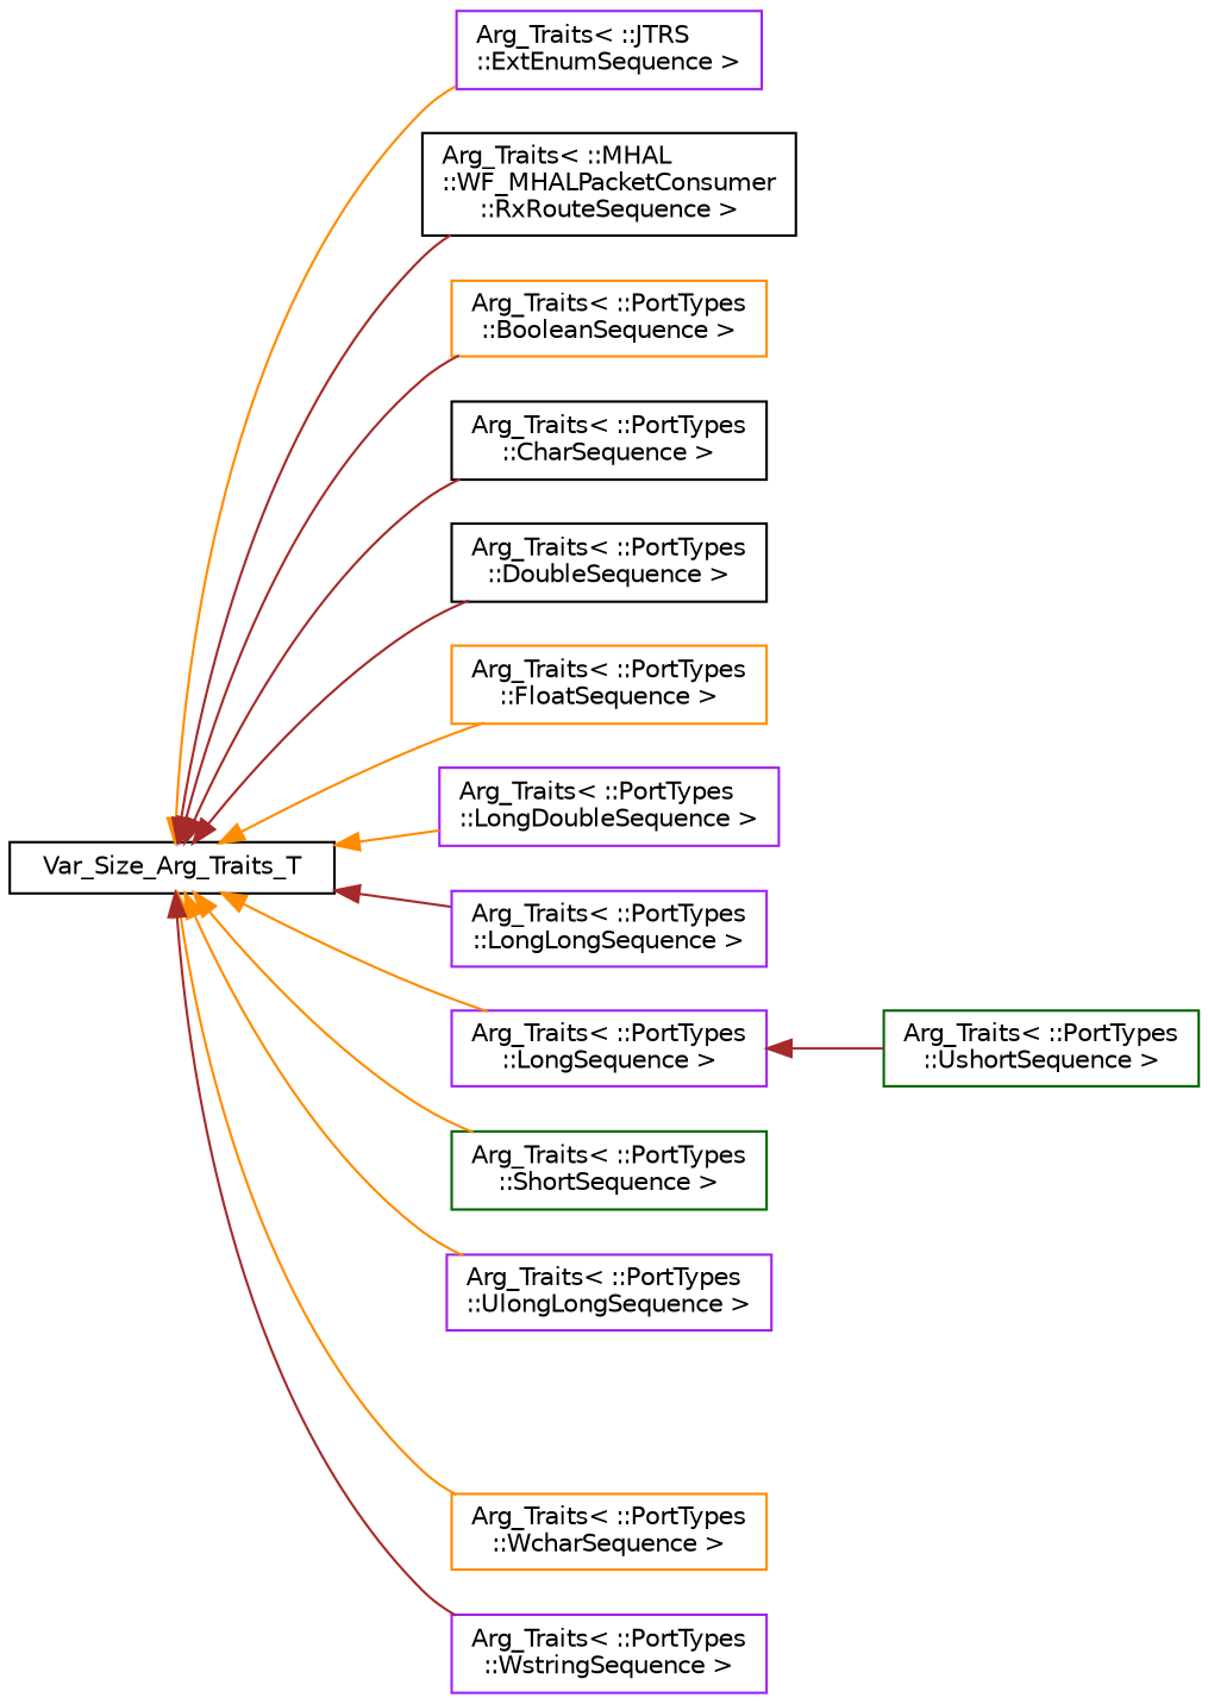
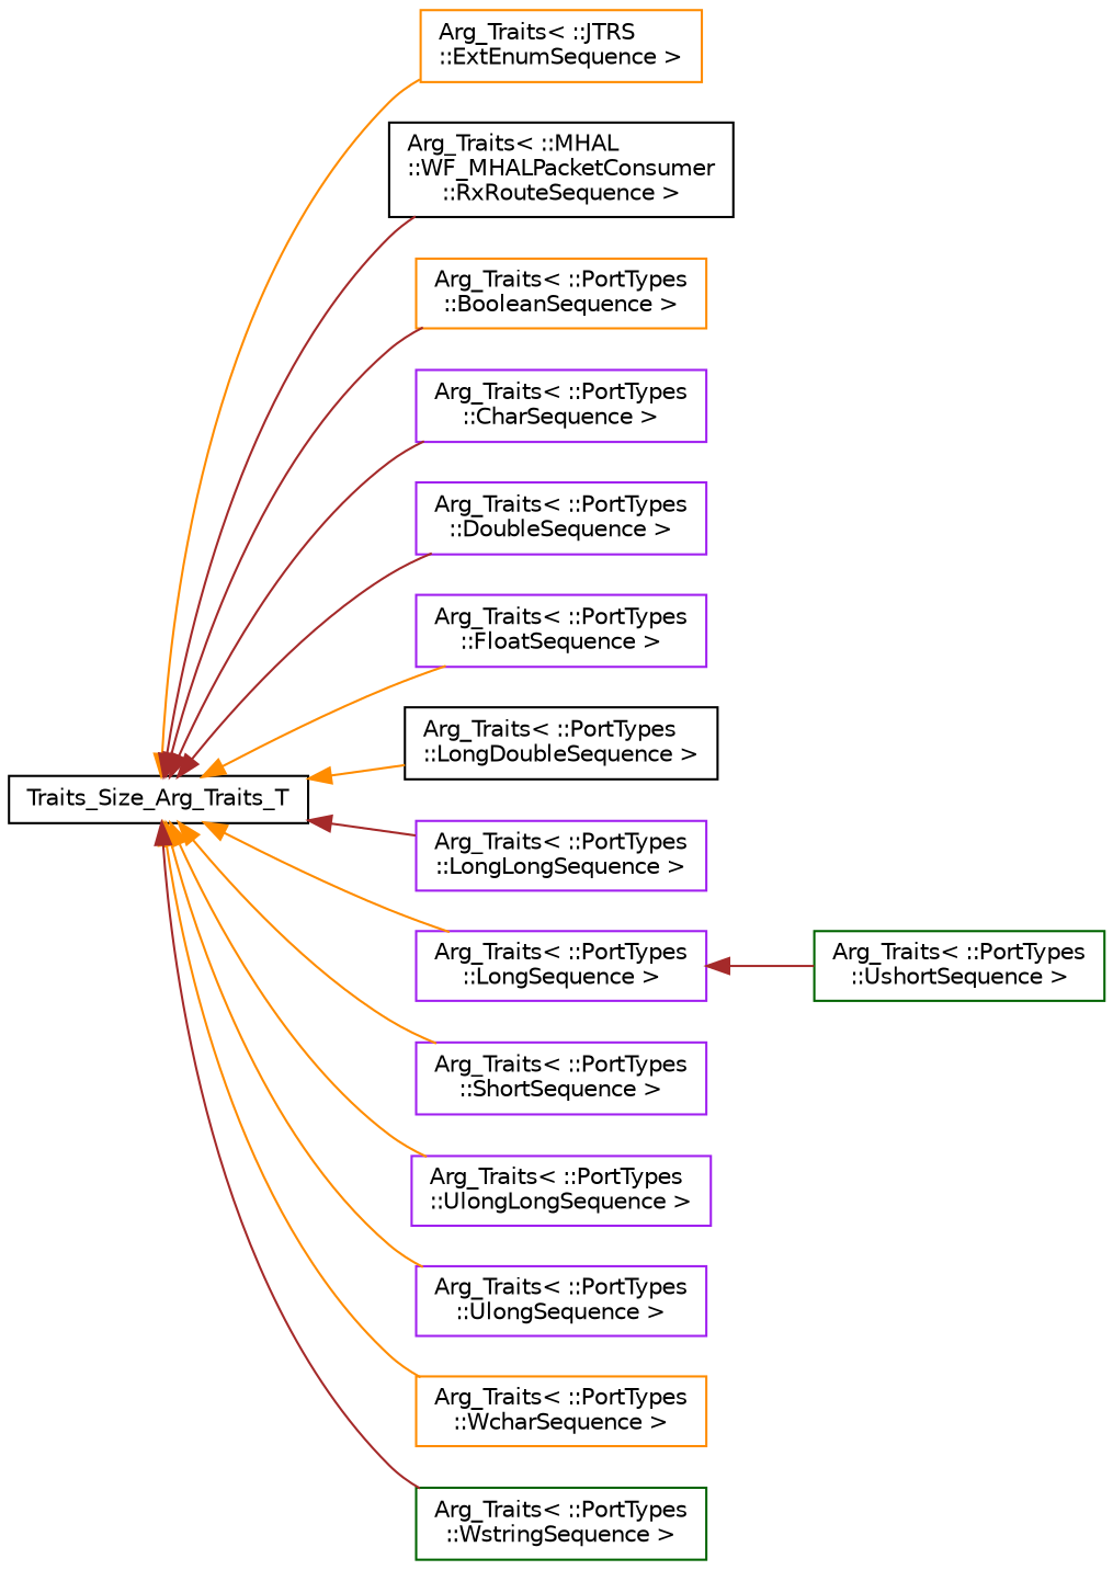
  digraph {
    rankdir=LR
    node [color=purple fillcolor=white fontname=Helvetica fontsize=10 shape=record style=filled]
    edge [color=darkorange dir=back fontname=Helvetica fontsize=10 labelfontname=Helvetica labelfontsize=10 style=solid]
-   n1 [color=black height=0.2 label=Var_Size_Arg_Traits_T width=0.4]
-   n2 [height=0.2 label="Arg_Traits\< ::JTRS\l::ExtEnumSequence \>" width=0.4]
+   n1 [color=black height=0.2 label=Traits_Size_Arg_Traits_T width=0.4]
+   n2 [color=darkorange height=0.2 label="Arg_Traits\< ::JTRS\l::ExtEnumSequence \>" width=0.4]
    n3 [color=black height=0.2 label="Arg_Traits\< ::MHAL\l::WF_MHALPacketConsumer\l::RxRouteSequence \>" width=0.4]
    n4 [color=darkorange height=0.2 label="Arg_Traits\< ::PortTypes\l::BooleanSequence \>" width=0.4]
-   n5 [color=black height=0.2 label="Arg_Traits\< ::PortTypes\l::CharSequence \>" width=0.4]
-   n6 [color=black height=0.2 label="Arg_Traits\< ::PortTypes\l::DoubleSequence \>" width=0.4]
-   n7 [color=darkorange height=0.2 label="Arg_Traits\< ::PortTypes\l::FloatSequence \>" width=0.4]
-   n8 [height=0.2 label="Arg_Traits\< ::PortTypes\l::LongDoubleSequence \>" width=0.4]
+   n5 [height=0.2 label="Arg_Traits\< ::PortTypes\l::CharSequence \>" width=0.4]
+   n6 [height=0.2 label="Arg_Traits\< ::PortTypes\l::DoubleSequence \>" width=0.4]
+   n7 [height=0.2 label="Arg_Traits\< ::PortTypes\l::FloatSequence \>" width=0.4]
+   n8 [color=black height=0.2 label="Arg_Traits\< ::PortTypes\l::LongDoubleSequence \>" width=0.4]
    n9 [height=0.2 label="Arg_Traits\< ::PortTypes\l::LongLongSequence \>" width=0.4]
    n10 [height=0.2 label="Arg_Traits\< ::PortTypes\l::LongSequence \>" width=0.4]
-   n11 [color=darkgreen height=0.2 label="Arg_Traits\< ::PortTypes\l::ShortSequence \>" width=0.4]
+   n11 [height=0.2 label="Arg_Traits\< ::PortTypes\l::ShortSequence \>" width=0.4]
    n12 [height=0.2 label="Arg_Traits\< ::PortTypes\l::UlongLongSequence \>" width=0.4]
+   n13 [height=0.2 label="Arg_Traits\< ::PortTypes\l::UlongSequence \>" width=0.4]
    n14 [color=darkorange height=0.2 label="Arg_Traits\< ::PortTypes\l::WcharSequence \>" width=0.4]
-   n15 [height=0.2 label="Arg_Traits\< ::PortTypes\l::WstringSequence \>" width=0.4]
+   n15 [color=darkgreen height=0.2 label="Arg_Traits\< ::PortTypes\l::WstringSequence \>" width=0.4]
    n16 [color=darkgreen height=0.2 label="Arg_Traits\< ::PortTypes\l::UshortSequence \>" width=0.4]
    n1 -> n2
    n1 -> n3 [color=brown]
    n1 -> n4 [color=brown]
    n1 -> n5 [color=brown]
    n1 -> n6 [color=brown]
    n1 -> n7
    n1 -> n8
    n1 -> n9 [color=brown]
    n1 -> n10
    n1 -> n11
    n1 -> n12
+   n1 -> n13
    n1 -> n14
    n1 -> n15 [color=brown]
    n10 -> n16 [color=brown]
  }
